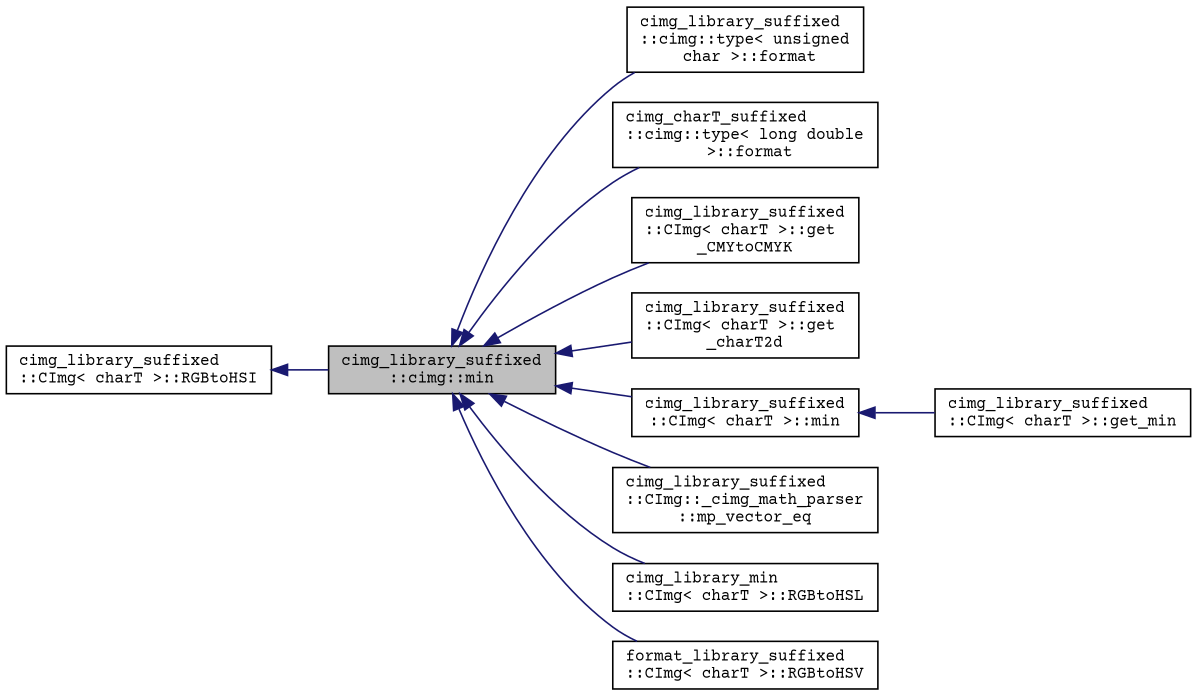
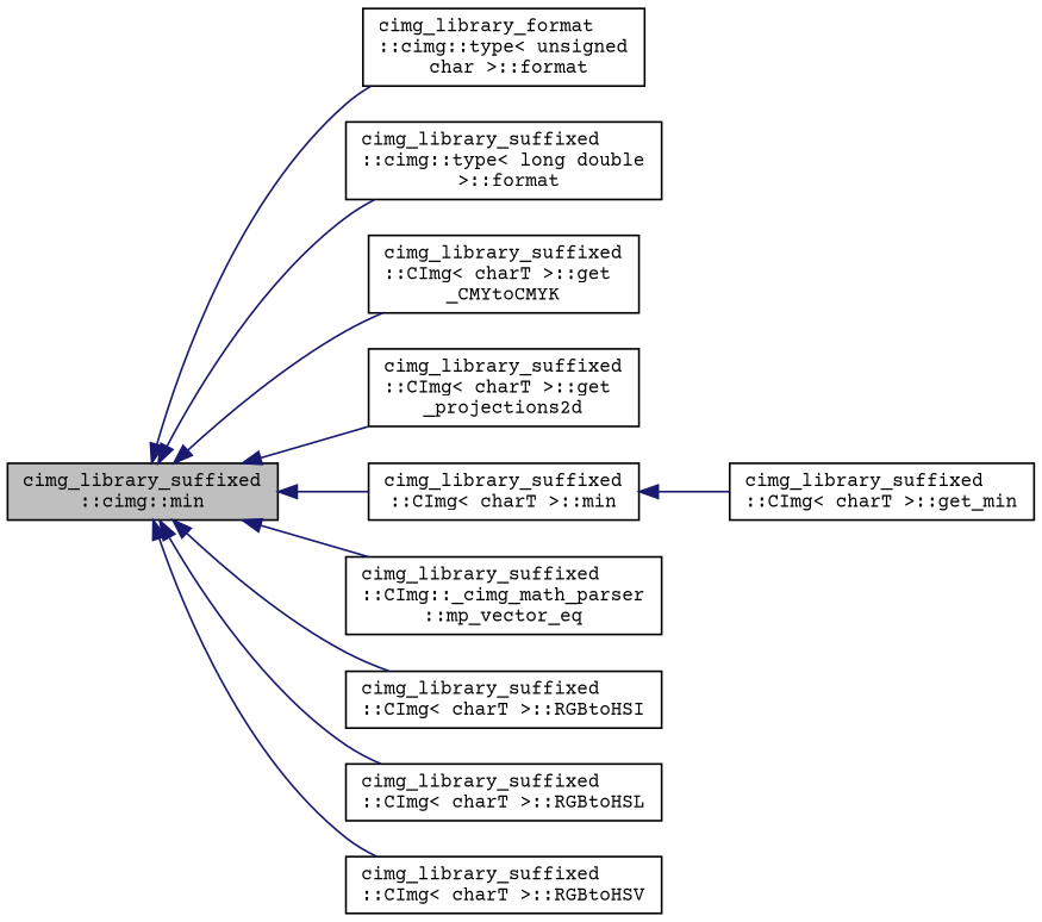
  digraph {
    fontname="Courier Prime"
    rankdir=LR
    node [color=black fillcolor=white fontname="Courier Prime" fontsize=10 shape=record style=filled]
    edge [color=midnightblue dir=back fontname="Courier Prime" fontsize=10 labelfontname=Helvetica labelfontsize=10 style=solid]
    n1 [fillcolor=grey75 fontcolor=black height=0.2 label="cimg_library_suffixed\l::cimg::min" width=0.4]
-   n2 [height=0.2 label="cimg_library_suffixed\l::cimg::type\< unsigned\l char \>::format" width=0.4]
-   n3 [height=0.2 label="cimg_charT_suffixed\l::cimg::type\< long double\l \>::format" width=0.4]
+   n2 [height=0.2 label="cimg_library_format\l::cimg::type\< unsigned\l char \>::format" width=0.4]
+   n3 [height=0.2 label="cimg_library_suffixed\l::cimg::type\< long double\l \>::format" width=0.4]
    n4 [height=0.2 label="cimg_library_suffixed\l::CImg\< charT \>::get\l_CMYtoCMYK" width=0.4]
-   n5 [height=0.2 label="cimg_library_suffixed\l::CImg\< charT \>::get\l_charT2d" width=0.4]
+   n5 [height=0.2 label="cimg_library_suffixed\l::CImg\< charT \>::get\l_projections2d" width=0.4]
    n6 [height=0.2 label="cimg_library_suffixed\l::CImg\< charT \>::min" width=0.4]
    n7 [height=0.2 label="cimg_library_suffixed\l::CImg::_cimg_math_parser\l::mp_vector_eq" width=0.4]
    n8 [height=0.2 label="cimg_library_suffixed\l::CImg\< charT \>::RGBtoHSI" width=0.4]
-   n9 [height=0.2 label="cimg_library_min\l::CImg\< charT \>::RGBtoHSL" width=0.4]
-   n10 [height=0.2 label="format_library_suffixed\l::CImg\< charT \>::RGBtoHSV" width=0.4]
+   n9 [height=0.2 label="cimg_library_suffixed\l::CImg\< charT \>::RGBtoHSL" width=0.4]
+   n10 [height=0.2 label="cimg_library_suffixed\l::CImg\< charT \>::RGBtoHSV" width=0.4]
    n11 [height=0.2 label="cimg_library_suffixed\l::CImg\< charT \>::get_min" width=0.4]
    n1 -> n2
    n1 -> n3
    n1 -> n4
    n1 -> n5
    n1 -> n6
    n1 -> n7
-   n8 -> n1
+   n1 -> n8
    n1 -> n9
    n1 -> n10
    n6 -> n11
  }
